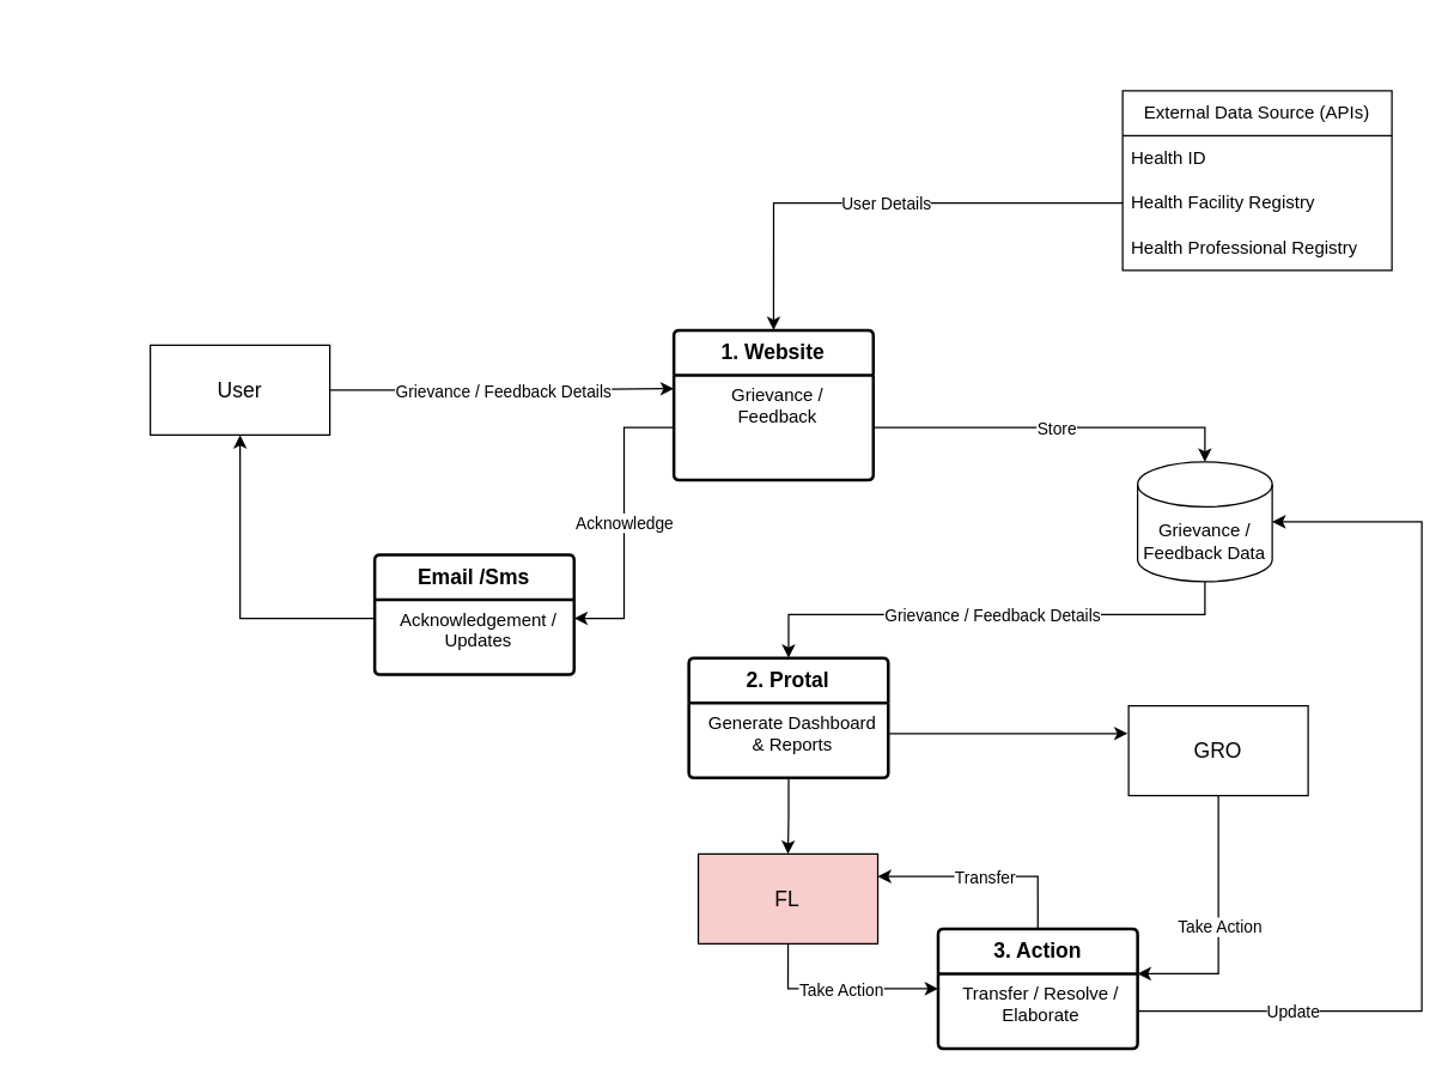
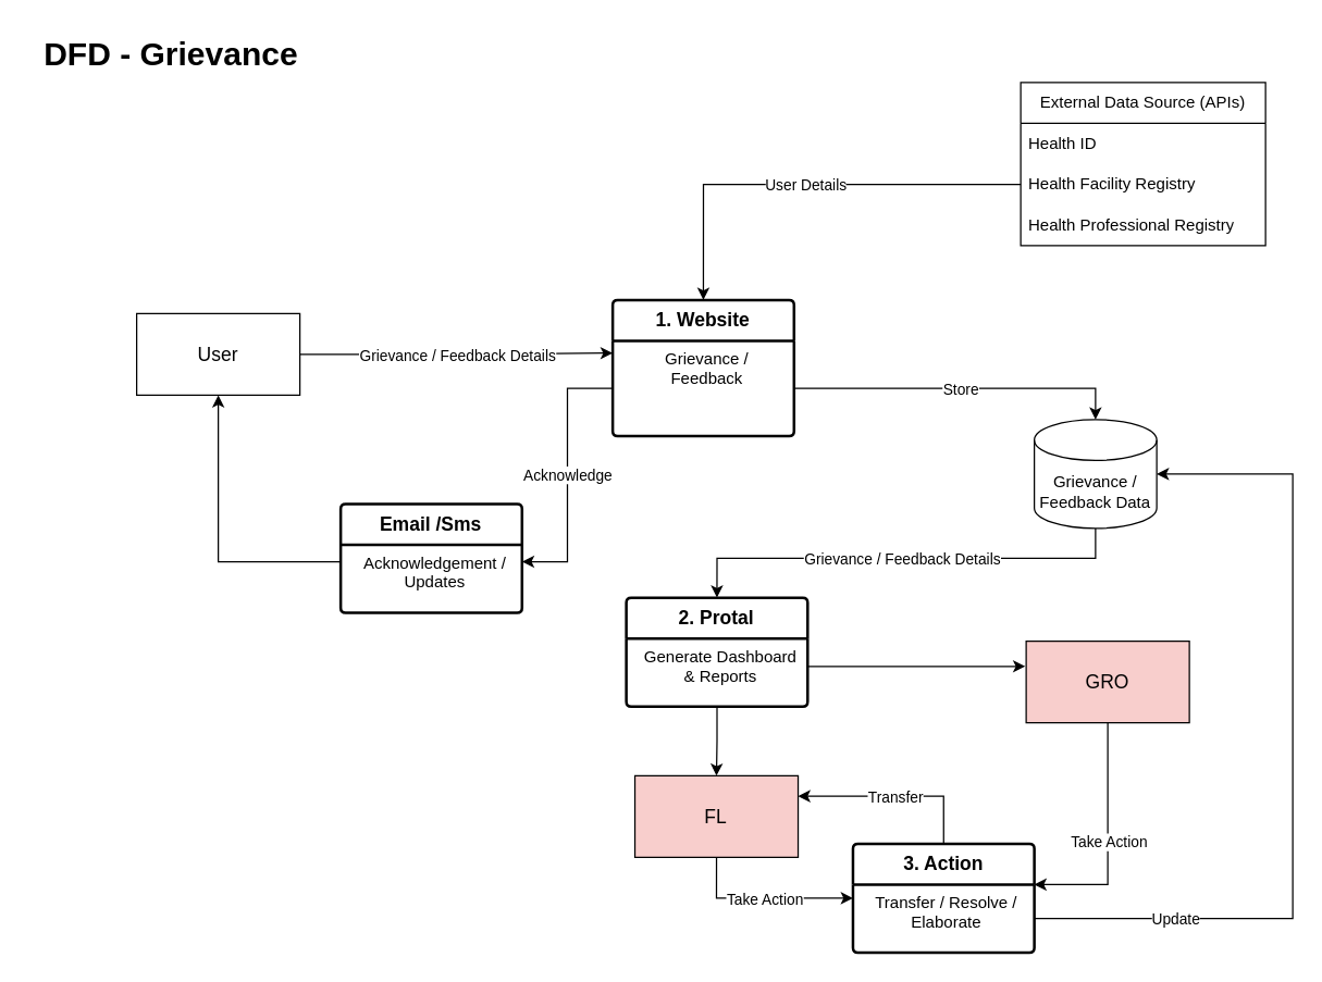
  <mxCell id="0" />
  <mxCell id="1" parent="0" />
  <mxCell id="2" value="&lt;font style=&quot;font-size: 14px;&quot;&gt;&lt;b style=&quot;&quot;&gt;1. Website&lt;/b&gt;&lt;/font&gt;" style="swimlane;childLayout=stackLayout;horizontal=1;startSize=30;horizontalStack=0;rounded=1;fontSize=14;fontStyle=0;strokeWidth=2;resizeParent=0;resizeLast=1;shadow=0;dashed=0;align=center;arcSize=4;whiteSpace=wrap;html=1;" parent="1" vertex="1"><mxGeometry x="450" y="220" width="133.33" height="100" as="geometry" /></mxCell>
  <mxCell id="3" value="&lt;font style=&quot;font-size: 12px;&quot;&gt;Grievance / &lt;br&gt;Feedback&lt;/font&gt;" style="align=center;strokeColor=none;fillColor=none;spacingLeft=4;fontSize=12;verticalAlign=top;resizable=0;rotatable=0;part=1;html=1;" parent="2" vertex="1"><mxGeometry y="30" width="133.33" height="70" as="geometry" /></mxCell>
  <mxCell id="4" value="&lt;font style=&quot;font-size: 14px;&quot;&gt;User&lt;/font&gt;" style="rounded=0;whiteSpace=wrap;html=1;" parent="1" vertex="1"><mxGeometry x="100" y="230" width="120" height="60" as="geometry" /></mxCell>
  <mxCell id="5" value="" style="endArrow=classic;html=1;rounded=0;edgeStyle=orthogonalEdgeStyle;exitX=1;exitY=0.5;exitDx=0;exitDy=0;" parent="1" source="4" edge="1"><mxGeometry relative="1" as="geometry"><mxPoint x="230" y="260" as="sourcePoint" /><mxPoint x="450" y="259" as="targetPoint" /></mxGeometry></mxCell>
  <mxCell id="6" value="Grievance / Feedback Details" style="edgeLabel;resizable=0;html=1;align=center;verticalAlign=middle;" parent="5" connectable="0" vertex="1"><mxGeometry relative="1" as="geometry" /></mxCell>
- <mxCell id="7" value="&lt;font style=&quot;font-size: 14px;&quot;&gt;GRO&lt;/font&gt;" style="rounded=0;whiteSpace=wrap;html=1;" parent="1" vertex="1"><mxGeometry x="754" y="471" width="120" height="60" as="geometry" /></mxCell>
+ <mxCell id="7" value="&lt;font style=&quot;font-size: 14px;&quot;&gt;GRO&lt;/font&gt;" style="rounded=0;whiteSpace=wrap;html=1;fillColor=#f8cecc;" parent="1" vertex="1"><mxGeometry x="754" y="471" width="120" height="60" as="geometry" /></mxCell>
  <mxCell id="8" value="Grievance / Feedback Data" style="shape=cylinder3;whiteSpace=wrap;html=1;boundedLbl=1;backgroundOutline=1;size=15;" parent="1" vertex="1"><mxGeometry x="760" y="308" width="90" height="80" as="geometry" /></mxCell>
  <mxCell id="9" value="" style="endArrow=classic;html=1;rounded=0;edgeStyle=orthogonalEdgeStyle;exitX=1;exitY=0.5;exitDx=0;exitDy=0;entryX=0.5;entryY=0;entryDx=0;entryDy=0;entryPerimeter=0;" parent="1" source="3" target="8" edge="1"><mxGeometry relative="1" as="geometry"><mxPoint x="490" y="390" as="sourcePoint" /><mxPoint x="650" y="390" as="targetPoint" /></mxGeometry></mxCell>
  <mxCell id="10" value="Store" style="edgeLabel;resizable=0;html=1;align=center;verticalAlign=middle;" parent="9" connectable="0" vertex="1"><mxGeometry relative="1" as="geometry" /></mxCell>
  <mxCell id="11" value="&lt;font style=&quot;font-size: 14px;&quot;&gt;&lt;b style=&quot;&quot;&gt;2. Protal&lt;/b&gt;&lt;/font&gt;" style="swimlane;childLayout=stackLayout;horizontal=1;startSize=30;horizontalStack=0;rounded=1;fontSize=14;fontStyle=0;strokeWidth=2;resizeParent=0;resizeLast=1;shadow=0;dashed=0;align=center;arcSize=4;whiteSpace=wrap;html=1;" parent="1" vertex="1"><mxGeometry x="460" y="439" width="133.33" height="80" as="geometry" /></mxCell>
  <mxCell id="12" value="&lt;font style=&quot;font-size: 12px;&quot;&gt;Generate Dashboard&lt;br&gt;&amp;amp; Reports&lt;/font&gt;" style="align=center;strokeColor=none;fillColor=none;spacingLeft=4;fontSize=12;verticalAlign=top;resizable=0;rotatable=0;part=1;html=1;" parent="11" vertex="1"><mxGeometry y="30" width="133.33" height="50" as="geometry" /></mxCell>
  <mxCell id="13" value="&lt;font style=&quot;font-size: 14px;&quot;&gt;&lt;b style=&quot;&quot;&gt;Email /Sms&lt;/b&gt;&lt;/font&gt;" style="swimlane;childLayout=stackLayout;horizontal=1;startSize=30;horizontalStack=0;rounded=1;fontSize=14;fontStyle=0;strokeWidth=2;resizeParent=0;resizeLast=1;shadow=0;dashed=0;align=center;arcSize=4;whiteSpace=wrap;html=1;" parent="1" vertex="1"><mxGeometry x="250" y="370" width="133.33" height="80" as="geometry" /></mxCell>
  <mxCell id="14" value="Acknowledgement / &lt;br&gt;Updates" style="align=center;strokeColor=none;fillColor=none;spacingLeft=4;fontSize=12;verticalAlign=top;resizable=0;rotatable=0;part=1;html=1;" parent="13" vertex="1"><mxGeometry y="30" width="133.33" height="50" as="geometry" /></mxCell>
  <mxCell id="15" value="" style="endArrow=classic;html=1;rounded=0;edgeStyle=orthogonalEdgeStyle;exitX=0;exitY=0.5;exitDx=0;exitDy=0;entryX=1;entryY=0.25;entryDx=0;entryDy=0;" parent="1" source="3" target="14" edge="1"><mxGeometry relative="1" as="geometry"><mxPoint x="220" y="300" as="sourcePoint" /><mxPoint x="380" y="300" as="targetPoint" /></mxGeometry></mxCell>
  <mxCell id="16" value="Acknowledge" style="edgeLabel;resizable=0;html=1;align=center;verticalAlign=middle;" parent="15" connectable="0" vertex="1"><mxGeometry relative="1" as="geometry" /></mxCell>
  <mxCell id="17" value="" style="endArrow=classic;html=1;rounded=0;edgeStyle=orthogonalEdgeStyle;entryX=0.5;entryY=1;entryDx=0;entryDy=0;exitX=0;exitY=0.25;exitDx=0;exitDy=0;" parent="1" source="14" target="4" edge="1"><mxGeometry relative="1" as="geometry"><mxPoint x="80" y="310" as="sourcePoint" /><mxPoint x="240" y="310" as="targetPoint" /></mxGeometry></mxCell>
  <mxCell id="18" value="" style="endArrow=classic;html=1;rounded=0;edgeStyle=orthogonalEdgeStyle;" parent="1" edge="1"><mxGeometry relative="1" as="geometry"><mxPoint x="593.33" y="489.5" as="sourcePoint" /><mxPoint x="753.33" y="489.5" as="targetPoint" /></mxGeometry></mxCell>
  <mxCell id="19" value="" style="endArrow=classic;html=1;rounded=0;edgeStyle=orthogonalEdgeStyle;exitX=0.5;exitY=1;exitDx=0;exitDy=0;exitPerimeter=0;entryX=0.5;entryY=0;entryDx=0;entryDy=0;" parent="1" source="8" target="11" edge="1"><mxGeometry relative="1" as="geometry"><mxPoint x="550" y="370" as="sourcePoint" /><mxPoint x="710" y="370" as="targetPoint" /><Array as="points"><mxPoint x="805" y="410" /><mxPoint x="527" y="410" /></Array></mxGeometry></mxCell>
  <mxCell id="20" value="Grievance / Feedback Details" style="edgeLabel;resizable=0;html=1;align=center;verticalAlign=middle;" parent="19" connectable="0" vertex="1"><mxGeometry relative="1" as="geometry" /></mxCell>
  <mxCell id="21" value="&lt;font style=&quot;font-size: 14px;&quot;&gt;&lt;b style=&quot;&quot;&gt;3. Action&lt;/b&gt;&lt;/font&gt;" style="swimlane;childLayout=stackLayout;horizontal=1;startSize=30;horizontalStack=0;rounded=1;fontSize=14;fontStyle=0;strokeWidth=2;resizeParent=0;resizeLast=1;shadow=0;dashed=0;align=center;arcSize=4;whiteSpace=wrap;html=1;" parent="1" vertex="1"><mxGeometry x="626.67" y="620" width="133.33" height="80" as="geometry" /></mxCell>
  <mxCell id="22" value="Transfer / Resolve / &lt;br&gt;Elaborate" style="align=center;strokeColor=none;fillColor=none;spacingLeft=4;fontSize=12;verticalAlign=top;resizable=0;rotatable=0;part=1;html=1;" parent="21" vertex="1"><mxGeometry y="30" width="133.33" height="50" as="geometry" /></mxCell>
  <mxCell id="23" value="&lt;font style=&quot;font-size: 14px;&quot;&gt;FL&lt;/font&gt;" style="rounded=0;whiteSpace=wrap;html=1;fillColor=#f8cecc;" parent="1" vertex="1"><mxGeometry x="466.33" y="570" width="120" height="60" as="geometry" /></mxCell>
  <mxCell id="24" value="" style="endArrow=classic;html=1;rounded=0;edgeStyle=orthogonalEdgeStyle;exitX=1;exitY=0.5;exitDx=0;exitDy=0;entryX=1;entryY=0.5;entryDx=0;entryDy=0;entryPerimeter=0;" parent="1" source="22" target="8" edge="1"><mxGeometry relative="1" as="geometry"><mxPoint x="890" y="400" as="sourcePoint" /><mxPoint x="990" y="400" as="targetPoint" /><Array as="points"><mxPoint x="950" y="675" /><mxPoint x="950" y="348" /></Array></mxGeometry></mxCell>
  <mxCell id="25" value="Update" style="edgeLabel;html=1;align=center;verticalAlign=middle;resizable=0;points=[];" parent="24" vertex="1" connectable="0"><mxGeometry x="-0.666" relative="1" as="geometry"><mxPoint as="offset" /></mxGeometry></mxCell>
  <mxCell id="26" value="External Data Source (APIs)" style="swimlane;fontStyle=0;childLayout=stackLayout;horizontal=1;startSize=30;horizontalStack=0;resizeParent=1;resizeParentMax=0;resizeLast=0;collapsible=1;marginBottom=0;whiteSpace=wrap;html=1;" parent="1" vertex="1"><mxGeometry x="750" y="60" width="180" height="120" as="geometry" /></mxCell>
  <mxCell id="27" value="Health ID" style="text;strokeColor=none;fillColor=none;align=left;verticalAlign=middle;spacingLeft=4;spacingRight=4;overflow=hidden;points=[[0,0.5],[1,0.5]];portConstraint=eastwest;rotatable=0;whiteSpace=wrap;html=1;" parent="26" vertex="1"><mxGeometry y="30" width="180" height="30" as="geometry" /></mxCell>
  <mxCell id="28" value="Health Facility Registry" style="text;strokeColor=none;fillColor=none;align=left;verticalAlign=middle;spacingLeft=4;spacingRight=4;overflow=hidden;points=[[0,0.5],[1,0.5]];portConstraint=eastwest;rotatable=0;whiteSpace=wrap;html=1;" parent="26" vertex="1"><mxGeometry y="60" width="180" height="30" as="geometry" /></mxCell>
  <mxCell id="29" value="Health Professional Registry" style="text;strokeColor=none;fillColor=none;align=left;verticalAlign=middle;spacingLeft=4;spacingRight=4;overflow=hidden;points=[[0,0.5],[1,0.5]];portConstraint=eastwest;rotatable=0;whiteSpace=wrap;html=1;" parent="26" vertex="1"><mxGeometry y="90" width="180" height="30" as="geometry" /></mxCell>
  <mxCell id="30" value="" style="endArrow=classic;html=1;rounded=0;edgeStyle=orthogonalEdgeStyle;exitX=0;exitY=0.5;exitDx=0;exitDy=0;entryX=0.5;entryY=0;entryDx=0;entryDy=0;" parent="1" source="28" target="2" edge="1"><mxGeometry relative="1" as="geometry"><mxPoint x="570" y="80" as="sourcePoint" /><mxPoint x="730" y="80" as="targetPoint" /></mxGeometry></mxCell>
  <mxCell id="31" value="User Details" style="edgeLabel;resizable=0;html=1;align=center;verticalAlign=middle;" parent="30" connectable="0" vertex="1"><mxGeometry relative="1" as="geometry" /></mxCell>
+ <mxCell id="32" value="&lt;font style=&quot;font-size: 24px;&quot;&gt;&lt;b&gt;DFD - Grievance&lt;/b&gt;&lt;/font&gt;" style="text;html=1;align=center;verticalAlign=middle;resizable=0;points=[];autosize=1;strokeColor=none;fillColor=none;" parent="1" vertex="1"><mxGeometry x="20" y="20" width="210" height="40" as="geometry" /></mxCell>
  <mxCell id="33" value="" style="endArrow=classic;html=1;rounded=0;edgeStyle=orthogonalEdgeStyle;entryX=1;entryY=0.25;entryDx=0;entryDy=0;exitX=0.5;exitY=0;exitDx=0;exitDy=0;" parent="1" source="21" target="23" edge="1"><mxGeometry relative="1" as="geometry"><mxPoint x="620" y="570" as="sourcePoint" /><mxPoint x="720" y="570" as="targetPoint" /></mxGeometry></mxCell>
  <mxCell id="34" value="Transfer" style="edgeLabel;resizable=0;html=1;align=center;verticalAlign=middle;" parent="33" connectable="0" vertex="1"><mxGeometry relative="1" as="geometry" /></mxCell>
  <mxCell id="35" value="" style="edgeStyle=orthogonalEdgeStyle;rounded=0;orthogonalLoop=1;jettySize=auto;html=1;" parent="1" source="12" target="23" edge="1"><mxGeometry relative="1" as="geometry" /></mxCell>
  <mxCell id="36" value="" style="endArrow=classic;html=1;rounded=0;edgeStyle=orthogonalEdgeStyle;entryX=0;entryY=0.5;entryDx=0;entryDy=0;exitX=0.5;exitY=1;exitDx=0;exitDy=0;" parent="1" source="23" target="21" edge="1"><mxGeometry relative="1" as="geometry"><mxPoint x="526.33" y="630" as="sourcePoint" /><mxPoint x="526.33" y="730" as="targetPoint" /></mxGeometry></mxCell>
  <mxCell id="37" value="Take Action" style="edgeLabel;resizable=0;html=1;align=center;verticalAlign=middle;" parent="36" connectable="0" vertex="1"><mxGeometry relative="1" as="geometry" /></mxCell>
  <mxCell id="38" value="" style="endArrow=classic;html=1;rounded=0;edgeStyle=orthogonalEdgeStyle;exitX=0.5;exitY=1;exitDx=0;exitDy=0;entryX=1;entryY=0;entryDx=0;entryDy=0;" parent="1" source="7" target="22" edge="1"><mxGeometry relative="1" as="geometry"><mxPoint x="780" y="560" as="sourcePoint" /><mxPoint x="780" y="650" as="targetPoint" /><Array as="points"><mxPoint x="814" y="650" /></Array></mxGeometry></mxCell>
  <mxCell id="39" value="Take Action" style="edgeLabel;resizable=0;html=1;align=center;verticalAlign=middle;" parent="38" connectable="0" vertex="1"><mxGeometry relative="1" as="geometry" /></mxCell>
